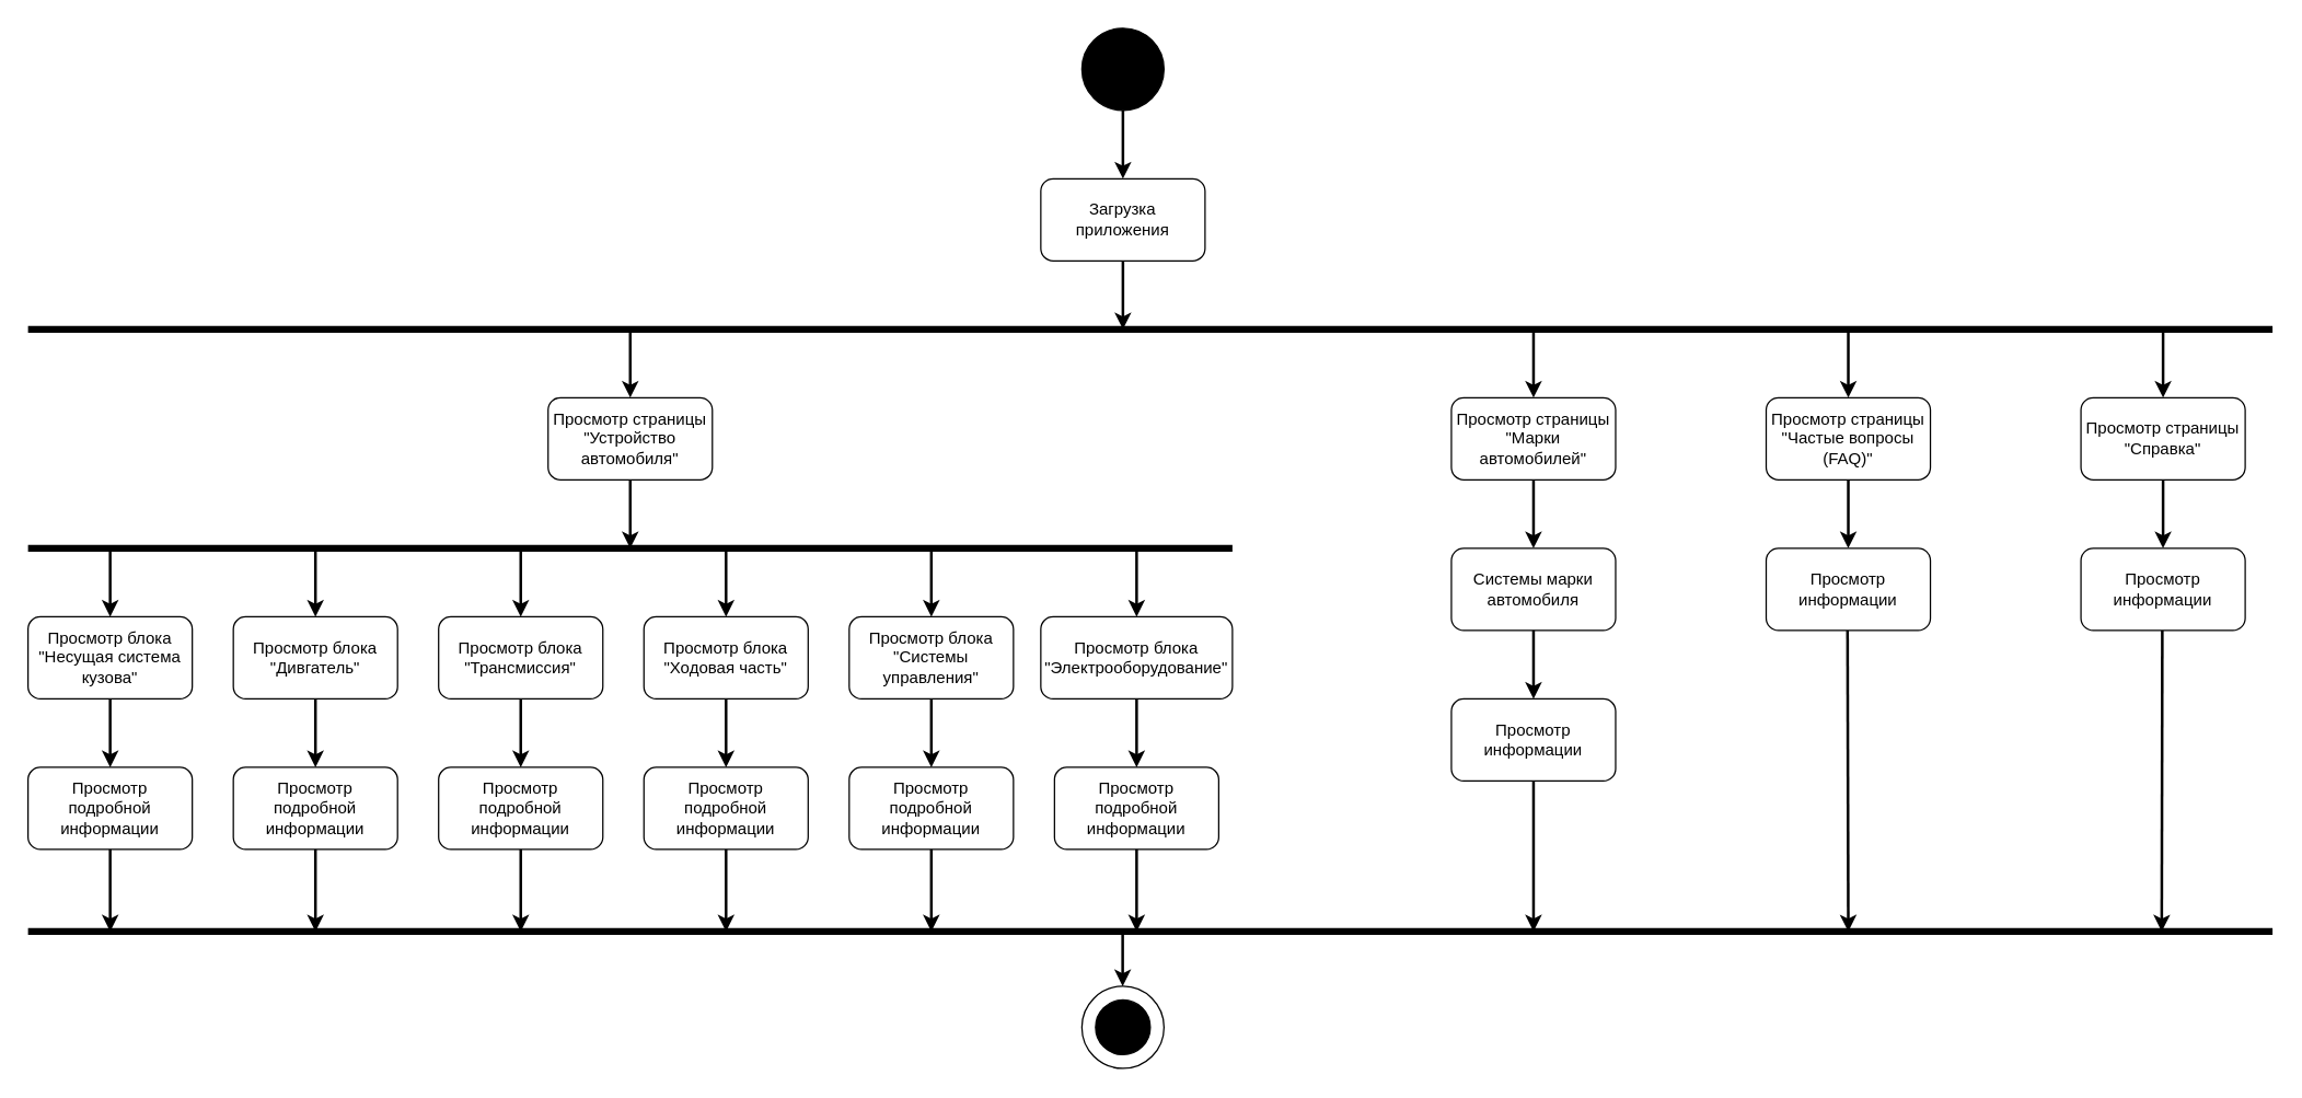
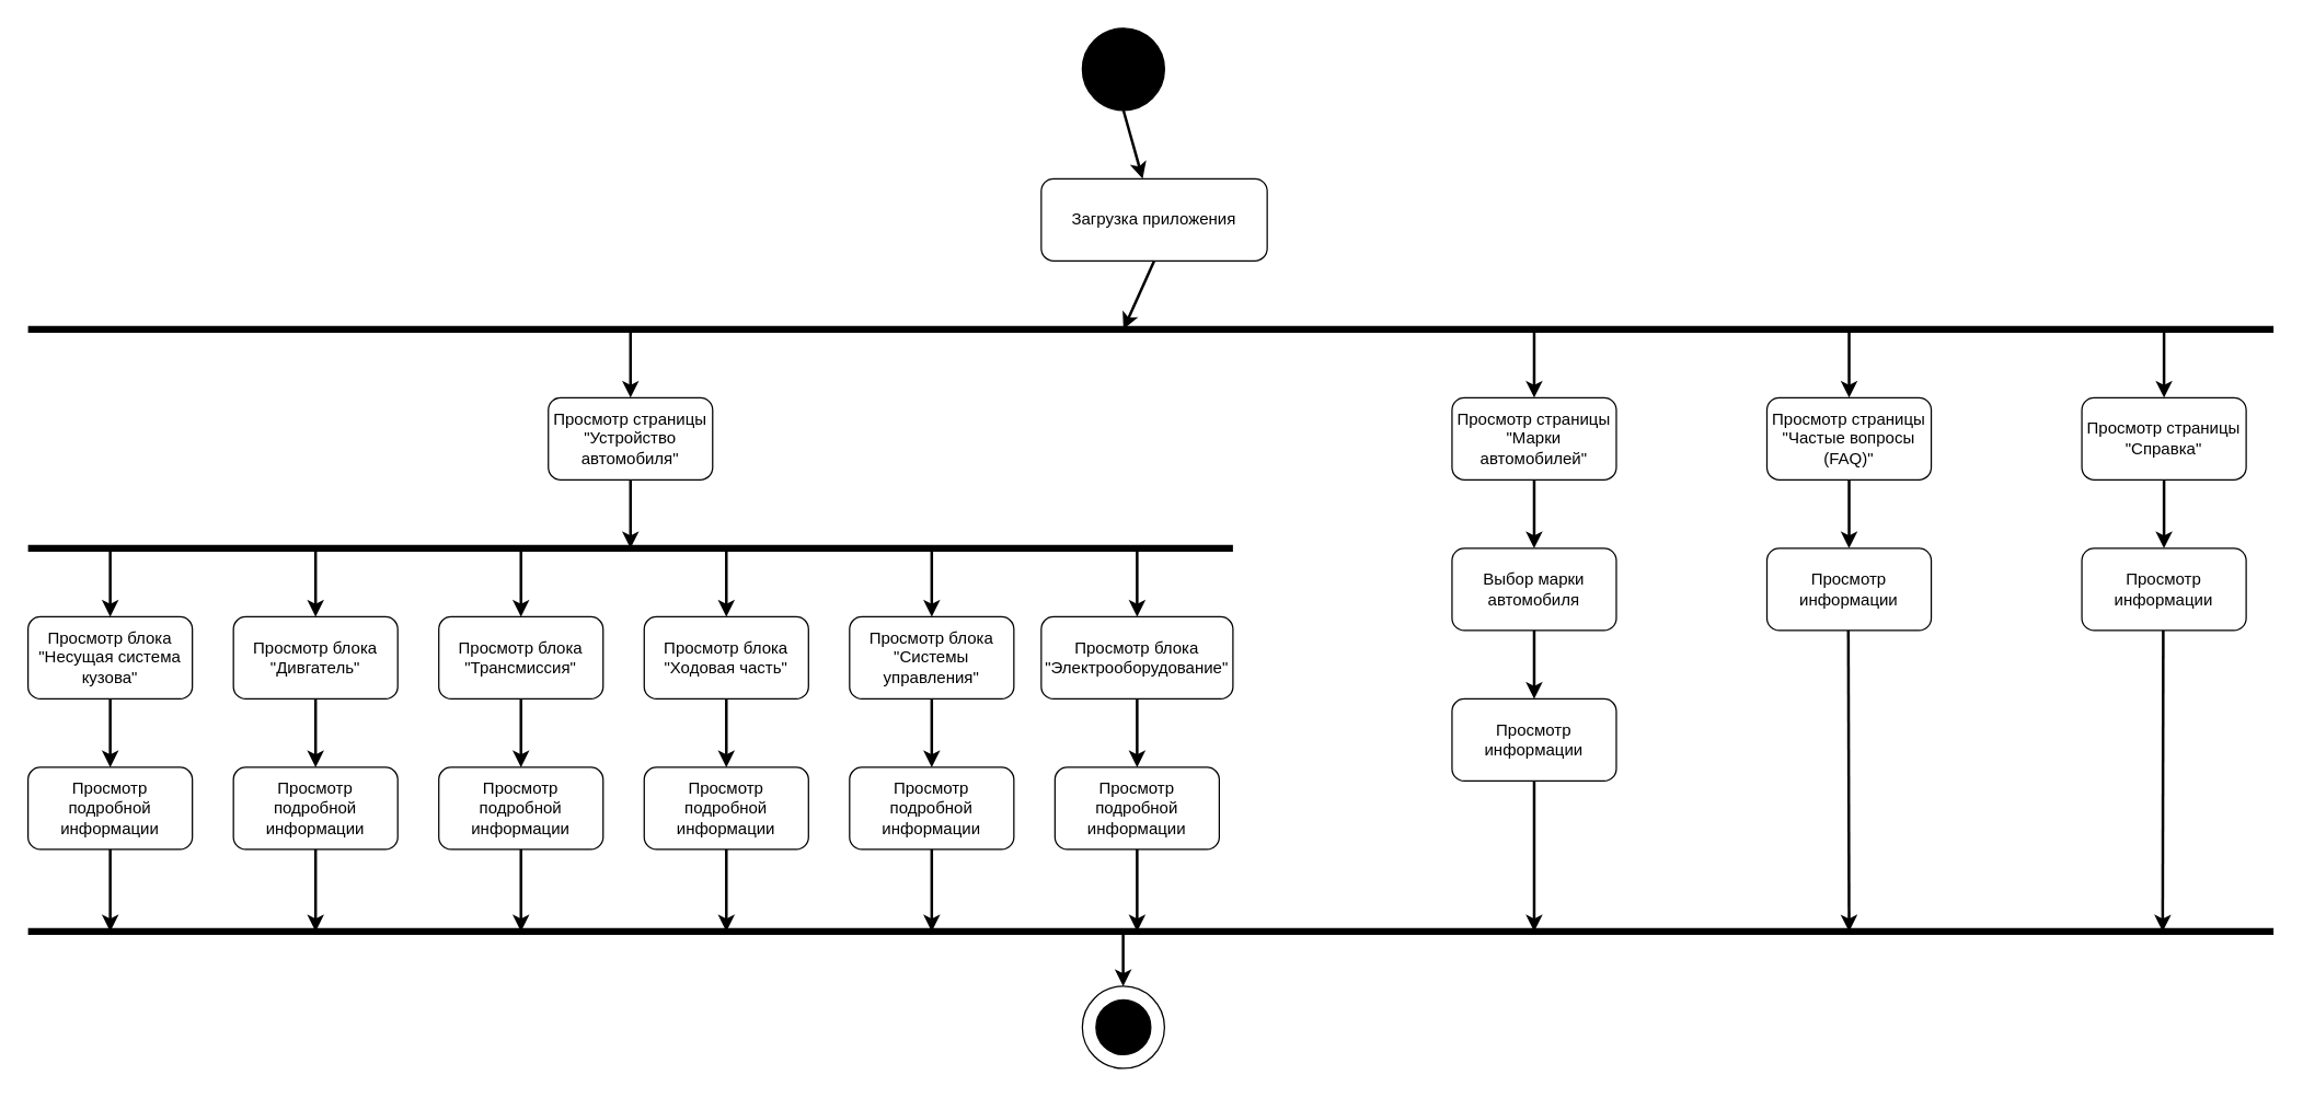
  <mxCell id="0" />
  <mxCell id="1" parent="0" />
  <mxCell id="2" value="" style="ellipse;whiteSpace=wrap;html=1;aspect=fixed;fillColor=#000000;" vertex="1" parent="1"><mxGeometry x="790" y="20" width="60" height="60" as="geometry" /></mxCell>
  <mxCell id="3" value="" style="endArrow=classic;html=1;rounded=0;strokeWidth=2;exitX=0.5;exitY=1;exitDx=0;exitDy=0;" edge="1" parent="1" source="2" target="4"><mxGeometry width="50" height="50" relative="1" as="geometry"><mxPoint x="810" y="520" as="sourcePoint" /><mxPoint x="820" y="160" as="targetPoint" /></mxGeometry></mxCell>
- <mxCell id="4" value="Загрузка приложения" style="rounded=1;whiteSpace=wrap;html=1;" vertex="1" parent="1"><mxGeometry x="760" y="130" width="120" height="60" as="geometry" /></mxCell>
+ <mxCell id="4" value="Загрузка приложения" style="rounded=1;whiteSpace=wrap;html=1;" vertex="1" parent="1"><mxGeometry x="760" y="130" width="165" height="60" as="geometry" /></mxCell>
  <mxCell id="5" value="" style="endArrow=classic;html=1;rounded=0;strokeWidth=2;exitX=0.5;exitY=1;exitDx=0;exitDy=0;" edge="1" parent="1" source="4"><mxGeometry width="50" height="50" relative="1" as="geometry"><mxPoint x="830" y="90" as="sourcePoint" /><mxPoint x="820" y="240" as="targetPoint" /></mxGeometry></mxCell>
  <mxCell id="6" value="" style="endArrow=none;html=1;rounded=0;strokeWidth=5;" edge="1" parent="1"><mxGeometry width="50" height="50" relative="1" as="geometry"><mxPoint x="20" y="240" as="sourcePoint" /><mxPoint x="1660" y="240" as="targetPoint" /></mxGeometry></mxCell>
  <mxCell id="7" value="" style="endArrow=classic;html=1;rounded=0;strokeWidth=2;exitX=0.5;exitY=1;exitDx=0;exitDy=0;" edge="1" parent="1" target="8"><mxGeometry width="50" height="50" relative="1" as="geometry"><mxPoint x="460" y="240" as="sourcePoint" /><mxPoint x="460" y="320" as="targetPoint" /></mxGeometry></mxCell>
  <mxCell id="8" value="Просмотр страницы &quot;Устройство автомобиля&quot;" style="rounded=1;whiteSpace=wrap;html=1;" vertex="1" parent="1"><mxGeometry x="400" y="290" width="120" height="60" as="geometry" /></mxCell>
  <mxCell id="9" value="" style="endArrow=classic;html=1;rounded=0;strokeWidth=2;exitX=0.5;exitY=1;exitDx=0;exitDy=0;" edge="1" parent="1" source="8"><mxGeometry width="50" height="50" relative="1" as="geometry"><mxPoint x="470" y="250" as="sourcePoint" /><mxPoint x="460" y="400" as="targetPoint" /></mxGeometry></mxCell>
  <mxCell id="10" value="" style="endArrow=none;html=1;rounded=0;strokeWidth=5;fontStyle=1" edge="1" parent="1"><mxGeometry width="50" height="50" relative="1" as="geometry"><mxPoint x="20" y="400" as="sourcePoint" /><mxPoint x="900" y="400" as="targetPoint" /></mxGeometry></mxCell>
  <mxCell id="11" value="" style="endArrow=classic;html=1;rounded=0;strokeWidth=2;exitX=0.5;exitY=1;exitDx=0;exitDy=0;" edge="1" parent="1" target="12"><mxGeometry width="50" height="50" relative="1" as="geometry"><mxPoint x="80" y="400" as="sourcePoint" /><mxPoint x="80" y="480" as="targetPoint" /></mxGeometry></mxCell>
  <mxCell id="12" value="Просмотр блока &quot;Несущая система кузова&quot;" style="rounded=1;whiteSpace=wrap;html=1;" vertex="1" parent="1"><mxGeometry x="20" y="450" width="120" height="60" as="geometry" /></mxCell>
  <mxCell id="13" value="" style="endArrow=classic;html=1;rounded=0;strokeWidth=2;exitX=0.5;exitY=1;exitDx=0;exitDy=0;" edge="1" parent="1" source="12"><mxGeometry width="50" height="50" relative="1" as="geometry"><mxPoint x="90" y="410" as="sourcePoint" /><mxPoint x="80" y="560" as="targetPoint" /></mxGeometry></mxCell>
  <mxCell id="14" value="" style="endArrow=classic;html=1;rounded=0;strokeWidth=2;exitX=0.5;exitY=1;exitDx=0;exitDy=0;" edge="1" parent="1" target="15"><mxGeometry width="50" height="50" relative="1" as="geometry"><mxPoint x="230" y="400" as="sourcePoint" /><mxPoint x="230" y="480" as="targetPoint" /></mxGeometry></mxCell>
  <mxCell id="15" value="Просмотр блока &quot;Дивгатель&quot;" style="rounded=1;whiteSpace=wrap;html=1;" vertex="1" parent="1"><mxGeometry x="170" y="450" width="120" height="60" as="geometry" /></mxCell>
  <mxCell id="16" value="" style="endArrow=classic;html=1;rounded=0;strokeWidth=2;exitX=0.5;exitY=1;exitDx=0;exitDy=0;" edge="1" parent="1" source="15"><mxGeometry width="50" height="50" relative="1" as="geometry"><mxPoint x="240" y="410" as="sourcePoint" /><mxPoint x="230" y="560" as="targetPoint" /></mxGeometry></mxCell>
  <mxCell id="17" value="" style="endArrow=classic;html=1;rounded=0;strokeWidth=2;exitX=0.5;exitY=1;exitDx=0;exitDy=0;" edge="1" parent="1" target="18"><mxGeometry width="50" height="50" relative="1" as="geometry"><mxPoint x="380" y="400" as="sourcePoint" /><mxPoint x="380" y="480" as="targetPoint" /></mxGeometry></mxCell>
  <mxCell id="18" value="Просмотр блока &quot;Трансмиссия&quot;" style="rounded=1;whiteSpace=wrap;html=1;" vertex="1" parent="1"><mxGeometry x="320" y="450" width="120" height="60" as="geometry" /></mxCell>
  <mxCell id="19" value="" style="endArrow=classic;html=1;rounded=0;strokeWidth=2;exitX=0.5;exitY=1;exitDx=0;exitDy=0;" edge="1" parent="1" source="18"><mxGeometry width="50" height="50" relative="1" as="geometry"><mxPoint x="390" y="410" as="sourcePoint" /><mxPoint x="380" y="560" as="targetPoint" /></mxGeometry></mxCell>
  <mxCell id="20" value="" style="endArrow=classic;html=1;rounded=0;strokeWidth=2;exitX=0.5;exitY=1;exitDx=0;exitDy=0;" edge="1" parent="1" target="21"><mxGeometry width="50" height="50" relative="1" as="geometry"><mxPoint x="530" y="400" as="sourcePoint" /><mxPoint x="530" y="480" as="targetPoint" /></mxGeometry></mxCell>
  <mxCell id="21" value="Просмотр блока &quot;Ходовая часть&quot;" style="rounded=1;whiteSpace=wrap;html=1;" vertex="1" parent="1"><mxGeometry x="470" y="450" width="120" height="60" as="geometry" /></mxCell>
  <mxCell id="22" value="" style="endArrow=classic;html=1;rounded=0;strokeWidth=2;exitX=0.5;exitY=1;exitDx=0;exitDy=0;" edge="1" parent="1" source="21"><mxGeometry width="50" height="50" relative="1" as="geometry"><mxPoint x="540" y="410" as="sourcePoint" /><mxPoint x="530" y="560" as="targetPoint" /></mxGeometry></mxCell>
  <mxCell id="23" value="" style="endArrow=classic;html=1;rounded=0;strokeWidth=2;exitX=0.5;exitY=1;exitDx=0;exitDy=0;" edge="1" parent="1" target="24"><mxGeometry width="50" height="50" relative="1" as="geometry"><mxPoint x="680" y="400" as="sourcePoint" /><mxPoint x="680" y="480" as="targetPoint" /></mxGeometry></mxCell>
  <mxCell id="24" value="Просмотр блока &quot;Системы управления&quot;" style="rounded=1;whiteSpace=wrap;html=1;" vertex="1" parent="1"><mxGeometry x="620" y="450" width="120" height="60" as="geometry" /></mxCell>
  <mxCell id="25" value="" style="endArrow=classic;html=1;rounded=0;strokeWidth=2;exitX=0.5;exitY=1;exitDx=0;exitDy=0;" edge="1" parent="1" source="24"><mxGeometry width="50" height="50" relative="1" as="geometry"><mxPoint x="690" y="410" as="sourcePoint" /><mxPoint x="680" y="560" as="targetPoint" /></mxGeometry></mxCell>
  <mxCell id="26" value="" style="endArrow=classic;html=1;rounded=0;strokeWidth=2;exitX=0.5;exitY=1;exitDx=0;exitDy=0;" edge="1" parent="1" target="27"><mxGeometry width="50" height="50" relative="1" as="geometry"><mxPoint x="830" y="400" as="sourcePoint" /><mxPoint x="830" y="480" as="targetPoint" /></mxGeometry></mxCell>
  <mxCell id="27" value="Просмотр блока &quot;Электрооборудование&quot;" style="rounded=1;whiteSpace=wrap;html=1;" vertex="1" parent="1"><mxGeometry x="760" y="450" width="140" height="60" as="geometry" /></mxCell>
  <mxCell id="28" value="" style="endArrow=classic;html=1;rounded=0;strokeWidth=2;exitX=0.5;exitY=1;exitDx=0;exitDy=0;" edge="1" parent="1" source="27"><mxGeometry width="50" height="50" relative="1" as="geometry"><mxPoint x="840" y="410" as="sourcePoint" /><mxPoint x="830" y="560" as="targetPoint" /></mxGeometry></mxCell>
  <mxCell id="29" value="Просмотр подробной информации" style="rounded=1;whiteSpace=wrap;html=1;" vertex="1" parent="1"><mxGeometry x="20" y="560" width="120" height="60" as="geometry" /></mxCell>
  <mxCell id="30" value="" style="endArrow=classic;html=1;rounded=0;strokeWidth=2;exitX=0.5;exitY=1;exitDx=0;exitDy=0;" edge="1" parent="1" source="29"><mxGeometry width="50" height="50" relative="1" as="geometry"><mxPoint x="90" y="520" as="sourcePoint" /><mxPoint x="80" y="680" as="targetPoint" /></mxGeometry></mxCell>
  <mxCell id="31" value="Просмотр подробной информации" style="rounded=1;whiteSpace=wrap;html=1;" vertex="1" parent="1"><mxGeometry x="170" y="560" width="120" height="60" as="geometry" /></mxCell>
  <mxCell id="32" value="" style="endArrow=classic;html=1;rounded=0;strokeWidth=2;exitX=0.5;exitY=1;exitDx=0;exitDy=0;" edge="1" parent="1" source="31"><mxGeometry width="50" height="50" relative="1" as="geometry"><mxPoint x="240" y="520" as="sourcePoint" /><mxPoint x="230" y="680" as="targetPoint" /></mxGeometry></mxCell>
  <mxCell id="33" value="Просмотр подробной информации" style="rounded=1;whiteSpace=wrap;html=1;" vertex="1" parent="1"><mxGeometry x="320" y="560" width="120" height="60" as="geometry" /></mxCell>
  <mxCell id="34" value="" style="endArrow=classic;html=1;rounded=0;strokeWidth=2;exitX=0.5;exitY=1;exitDx=0;exitDy=0;" edge="1" parent="1" source="33"><mxGeometry width="50" height="50" relative="1" as="geometry"><mxPoint x="390" y="520" as="sourcePoint" /><mxPoint x="380" y="680" as="targetPoint" /></mxGeometry></mxCell>
  <mxCell id="35" value="Просмотр подробной информации" style="rounded=1;whiteSpace=wrap;html=1;" vertex="1" parent="1"><mxGeometry x="470" y="560" width="120" height="60" as="geometry" /></mxCell>
  <mxCell id="36" value="" style="endArrow=classic;html=1;rounded=0;strokeWidth=2;exitX=0.5;exitY=1;exitDx=0;exitDy=0;" edge="1" parent="1" source="35"><mxGeometry width="50" height="50" relative="1" as="geometry"><mxPoint x="540" y="520" as="sourcePoint" /><mxPoint x="530" y="680" as="targetPoint" /></mxGeometry></mxCell>
  <mxCell id="37" value="Просмотр подробной информации" style="rounded=1;whiteSpace=wrap;html=1;" vertex="1" parent="1"><mxGeometry x="620" y="560" width="120" height="60" as="geometry" /></mxCell>
  <mxCell id="38" value="" style="endArrow=classic;html=1;rounded=0;strokeWidth=2;exitX=0.5;exitY=1;exitDx=0;exitDy=0;" edge="1" parent="1" source="37"><mxGeometry width="50" height="50" relative="1" as="geometry"><mxPoint x="690" y="520" as="sourcePoint" /><mxPoint x="680" y="680" as="targetPoint" /></mxGeometry></mxCell>
  <mxCell id="39" value="Просмотр подробной информации" style="rounded=1;whiteSpace=wrap;html=1;" vertex="1" parent="1"><mxGeometry x="770" y="560" width="120" height="60" as="geometry" /></mxCell>
  <mxCell id="40" value="" style="endArrow=classic;html=1;rounded=0;strokeWidth=2;exitX=0.5;exitY=1;exitDx=0;exitDy=0;" edge="1" parent="1" source="39"><mxGeometry width="50" height="50" relative="1" as="geometry"><mxPoint x="840" y="520" as="sourcePoint" /><mxPoint x="830" y="680" as="targetPoint" /></mxGeometry></mxCell>
  <mxCell id="41" value="" style="endArrow=classic;html=1;rounded=0;strokeWidth=2;exitX=0.5;exitY=1;exitDx=0;exitDy=0;" edge="1" parent="1" target="42"><mxGeometry width="50" height="50" relative="1" as="geometry"><mxPoint x="1120" y="240" as="sourcePoint" /><mxPoint x="1120" y="320" as="targetPoint" /></mxGeometry></mxCell>
  <mxCell id="42" value="Просмотр страницы &quot;Марки автомобилей&quot;" style="rounded=1;whiteSpace=wrap;html=1;" vertex="1" parent="1"><mxGeometry x="1060" y="290" width="120" height="60" as="geometry" /></mxCell>
  <mxCell id="43" value="" style="endArrow=classic;html=1;rounded=0;strokeWidth=2;exitX=0.5;exitY=1;exitDx=0;exitDy=0;" edge="1" parent="1" source="42"><mxGeometry width="50" height="50" relative="1" as="geometry"><mxPoint x="1130" y="250" as="sourcePoint" /><mxPoint x="1120" y="400" as="targetPoint" /></mxGeometry></mxCell>
- <mxCell id="44" value="Системы марки автомобиля" style="rounded=1;whiteSpace=wrap;html=1;" vertex="1" parent="1"><mxGeometry x="1060" y="400" width="120" height="60" as="geometry" /></mxCell>
+ <mxCell id="44" value="Выбор марки автомобиля" style="rounded=1;whiteSpace=wrap;html=1;" vertex="1" parent="1"><mxGeometry x="1060" y="400" width="120" height="60" as="geometry" /></mxCell>
  <mxCell id="45" value="" style="endArrow=classic;html=1;rounded=0;strokeWidth=2;exitX=0.5;exitY=1;exitDx=0;exitDy=0;" edge="1" parent="1" source="44"><mxGeometry width="50" height="50" relative="1" as="geometry"><mxPoint x="1130" y="360" as="sourcePoint" /><mxPoint x="1120" y="510" as="targetPoint" /></mxGeometry></mxCell>
  <mxCell id="46" value="Просмотр информации" style="rounded=1;whiteSpace=wrap;html=1;" vertex="1" parent="1"><mxGeometry x="1060" y="510" width="120" height="60" as="geometry" /></mxCell>
  <mxCell id="47" value="" style="endArrow=classic;html=1;rounded=0;strokeWidth=2;exitX=0.5;exitY=1;exitDx=0;exitDy=0;" edge="1" parent="1" source="46"><mxGeometry width="50" height="50" relative="1" as="geometry"><mxPoint x="1130" y="470" as="sourcePoint" /><mxPoint x="1120" y="680" as="targetPoint" /></mxGeometry></mxCell>
  <mxCell id="48" value="" style="endArrow=classic;html=1;rounded=0;strokeWidth=2;exitX=0.5;exitY=1;exitDx=0;exitDy=0;" edge="1" parent="1" target="49"><mxGeometry width="50" height="50" relative="1" as="geometry"><mxPoint x="1350" y="240" as="sourcePoint" /><mxPoint x="1350" y="320" as="targetPoint" /></mxGeometry></mxCell>
  <mxCell id="49" value="Просмотр страницы &quot;Частые вопросы (FAQ)&quot;" style="rounded=1;whiteSpace=wrap;html=1;" vertex="1" parent="1"><mxGeometry x="1290" y="290" width="120" height="60" as="geometry" /></mxCell>
  <mxCell id="50" value="" style="endArrow=classic;html=1;rounded=0;strokeWidth=2;exitX=0.5;exitY=1;exitDx=0;exitDy=0;" edge="1" parent="1"><mxGeometry width="50" height="50" relative="1" as="geometry"><mxPoint x="1350" y="350" as="sourcePoint" /><mxPoint x="1350" y="400" as="targetPoint" /></mxGeometry></mxCell>
  <mxCell id="51" value="Просмотр информации" style="rounded=1;whiteSpace=wrap;html=1;" vertex="1" parent="1"><mxGeometry x="1290" y="400" width="120" height="60" as="geometry" /></mxCell>
  <mxCell id="52" value="" style="endArrow=classic;html=1;rounded=0;strokeWidth=2;exitX=0.5;exitY=1;exitDx=0;exitDy=0;" edge="1" parent="1"><mxGeometry width="50" height="50" relative="1" as="geometry"><mxPoint x="1349.44" y="460" as="sourcePoint" /><mxPoint x="1350" y="680" as="targetPoint" /></mxGeometry></mxCell>
  <mxCell id="53" value="" style="endArrow=classic;html=1;rounded=0;strokeWidth=2;exitX=0.5;exitY=1;exitDx=0;exitDy=0;" edge="1" parent="1" target="54"><mxGeometry width="50" height="50" relative="1" as="geometry"><mxPoint x="1580" y="240" as="sourcePoint" /><mxPoint x="1580" y="320" as="targetPoint" /></mxGeometry></mxCell>
  <mxCell id="54" value="Просмотр страницы &quot;Справка&quot;" style="rounded=1;whiteSpace=wrap;html=1;" vertex="1" parent="1"><mxGeometry x="1520" y="290" width="120" height="60" as="geometry" /></mxCell>
  <mxCell id="55" value="" style="endArrow=classic;html=1;rounded=0;strokeWidth=2;exitX=0.5;exitY=1;exitDx=0;exitDy=0;" edge="1" parent="1"><mxGeometry width="50" height="50" relative="1" as="geometry"><mxPoint x="1580" y="350" as="sourcePoint" /><mxPoint x="1580" y="400" as="targetPoint" /></mxGeometry></mxCell>
  <mxCell id="56" value="Просмотр информации" style="rounded=1;whiteSpace=wrap;html=1;" vertex="1" parent="1"><mxGeometry x="1520" y="400" width="120" height="60" as="geometry" /></mxCell>
  <mxCell id="57" value="" style="endArrow=classic;html=1;rounded=0;strokeWidth=2;exitX=0.5;exitY=1;exitDx=0;exitDy=0;" edge="1" parent="1"><mxGeometry width="50" height="50" relative="1" as="geometry"><mxPoint x="1579.44" y="460" as="sourcePoint" /><mxPoint x="1579" y="680" as="targetPoint" /></mxGeometry></mxCell>
  <mxCell id="58" value="" style="endArrow=none;html=1;rounded=0;strokeWidth=5;" edge="1" parent="1"><mxGeometry width="50" height="50" relative="1" as="geometry"><mxPoint x="20" y="680" as="sourcePoint" /><mxPoint x="1660" y="680" as="targetPoint" /></mxGeometry></mxCell>
  <mxCell id="59" value="" style="ellipse;whiteSpace=wrap;html=1;aspect=fixed;fillColor=#FFFFFF;" vertex="1" parent="1"><mxGeometry x="790" y="720" width="60" height="60" as="geometry" /></mxCell>
  <mxCell id="60" value="" style="endArrow=classic;html=1;rounded=0;strokeWidth=2;" edge="1" parent="1"><mxGeometry width="50" height="50" relative="1" as="geometry"><mxPoint x="819.8" y="680" as="sourcePoint" /><mxPoint x="819.8" y="720" as="targetPoint" /></mxGeometry></mxCell>
  <mxCell id="61" value="" style="ellipse;whiteSpace=wrap;html=1;aspect=fixed;strokeColor=#000000;fillColor=#000000;" vertex="1" parent="1"><mxGeometry x="800" y="730" width="40" height="40" as="geometry" /></mxCell>
